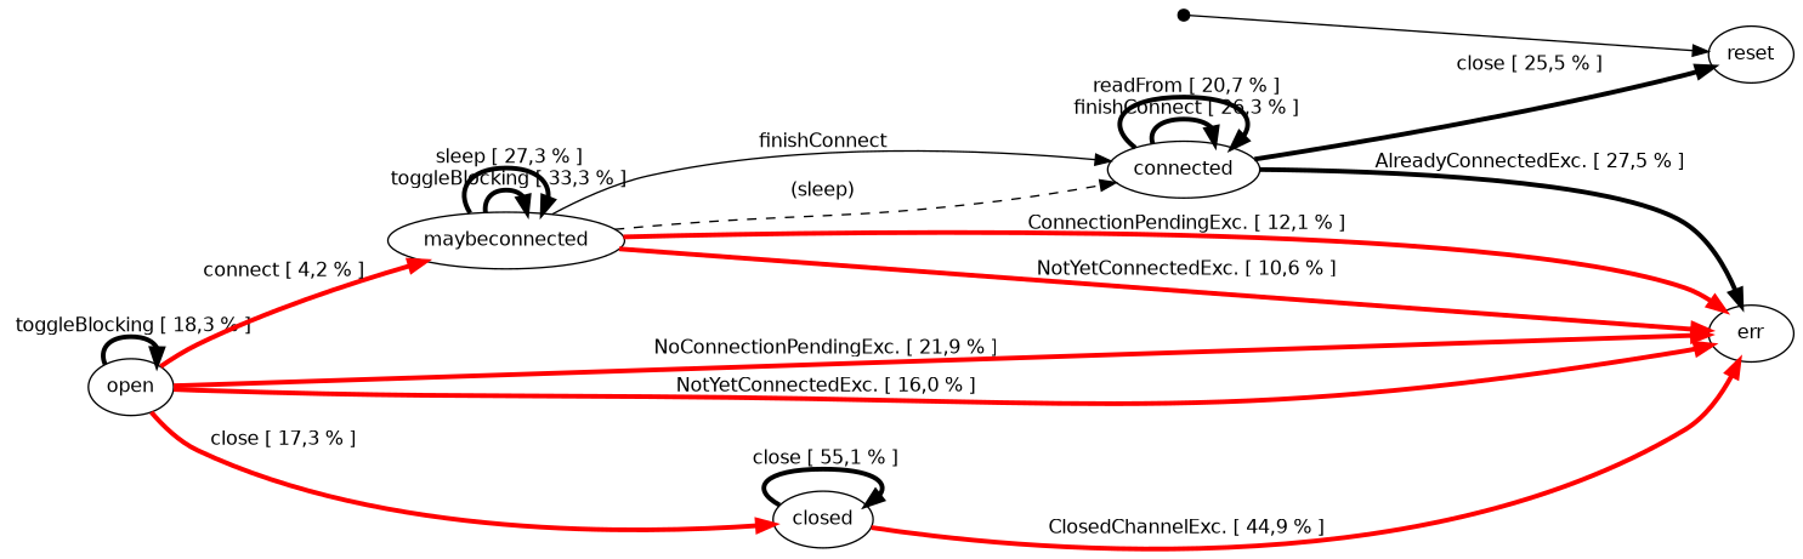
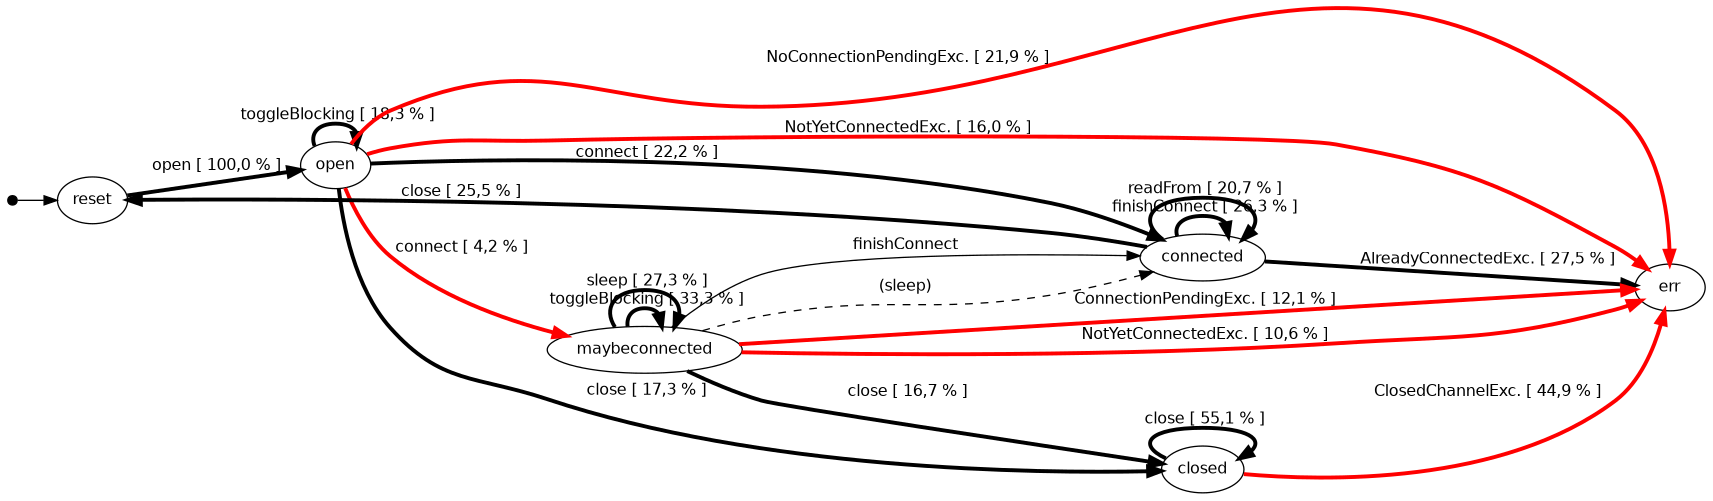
  digraph {
    nodesep=0.2
    rankdir=LR
    ranksep=0.4
    node [fontname=Helvetica fontsize=12.0 margin=0.07]
    edge [fontname=Helvetica fontsize=12.0 margin=0.05 penwidth=3.0]
    "" [height=0.1 shape=point]
    reset
    open
    connected
    maybeconnected
    err
    closed
    "" -> reset [penwidth=""]
+   reset -> open [label=" open \[ 100,0 % \]"]
    open -> open [label=" toggleBlocking \[ 18,3 % \]"]
+   open -> connected [label=" connect \[ 22,2 % \]"]
    open -> maybeconnected [color=red label=" connect \[ 4,2 % \]"]
    open -> err [color=red label=" NoConnectionPendingExc. \[ 21,9 % \]"]
    open -> err [color=red label=" NotYetConnectedExc. \[ 16,0 % \]"]
-   open -> closed [label=" close \[ 17,3 % \]" color=red]
+   open -> closed [label=" close \[ 17,3 % \]"]
    connected -> reset [label=" close \[ 25,5 % \]"]
    connected -> connected [label=" finishConnect \[ 26,3 % \]"]
    connected -> connected [label=" readFrom \[ 20,7 % \]"]
    connected -> err [color=black label=" AlreadyConnectedExc. \[ 27,5 % \]"]
    maybeconnected -> connected [label=" finishConnect " penwidth=""]
    maybeconnected -> connected [label=" (sleep) " style=dashed penwidth=""]
    maybeconnected -> maybeconnected [label=" toggleBlocking \[ 33,3 % \]"]
    maybeconnected -> maybeconnected [label=" sleep \[ 27,3 % \]"]
    maybeconnected -> err [color=red label=" ConnectionPendingExc. \[ 12,1 % \]"]
    maybeconnected -> err [color=red label=" NotYetConnectedExc. \[ 10,6 % \]"]
+   maybeconnected -> closed [label=" close \[ 16,7 % \]"]
    closed -> err [color=red label=" ClosedChannelExc. \[ 44,9 % \]"]
    closed -> closed [label=" close \[ 55,1 % \]"]
  }
